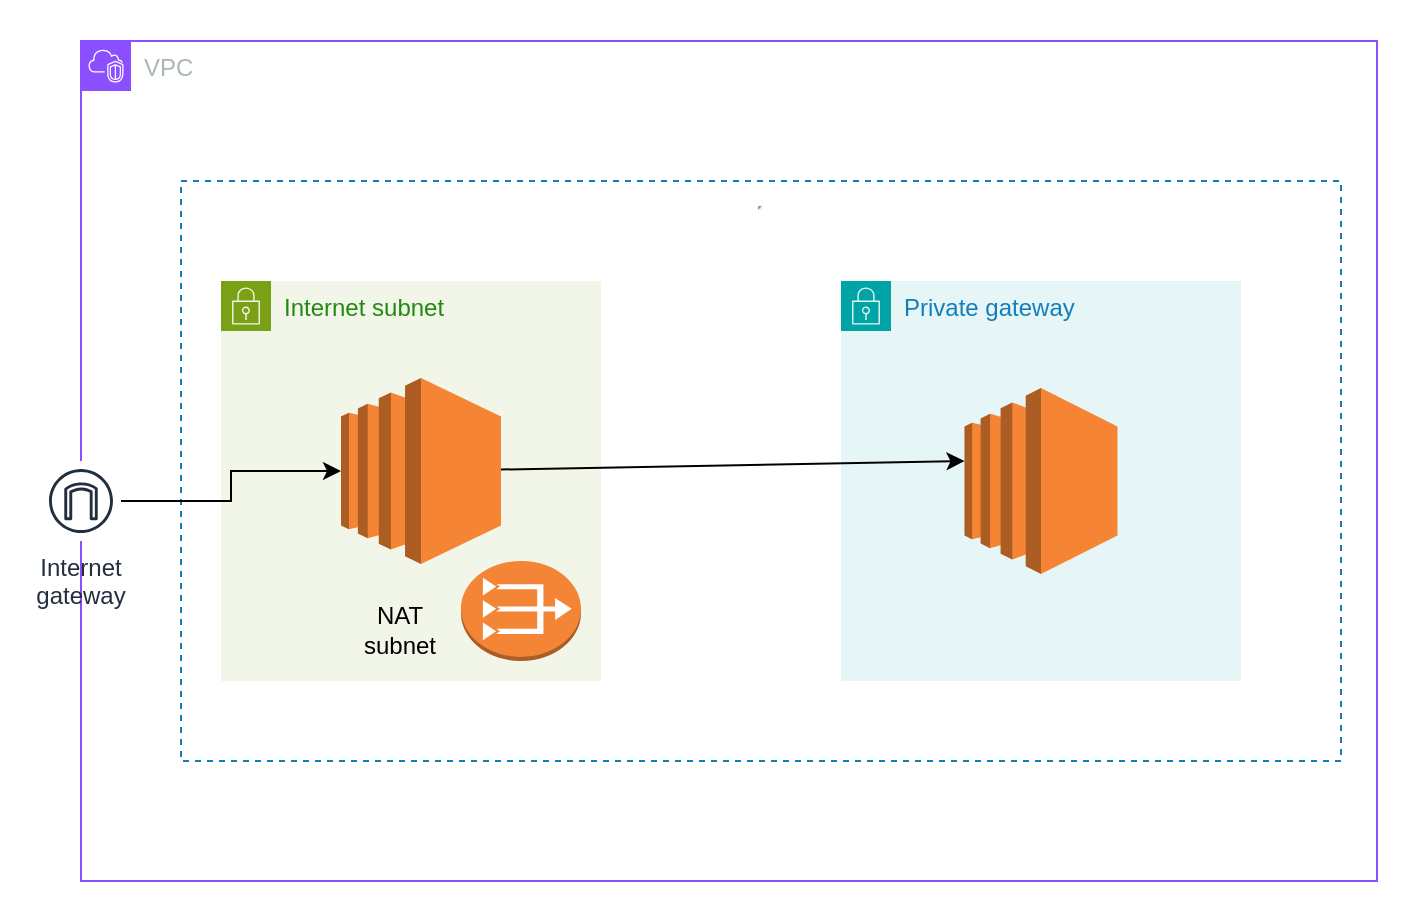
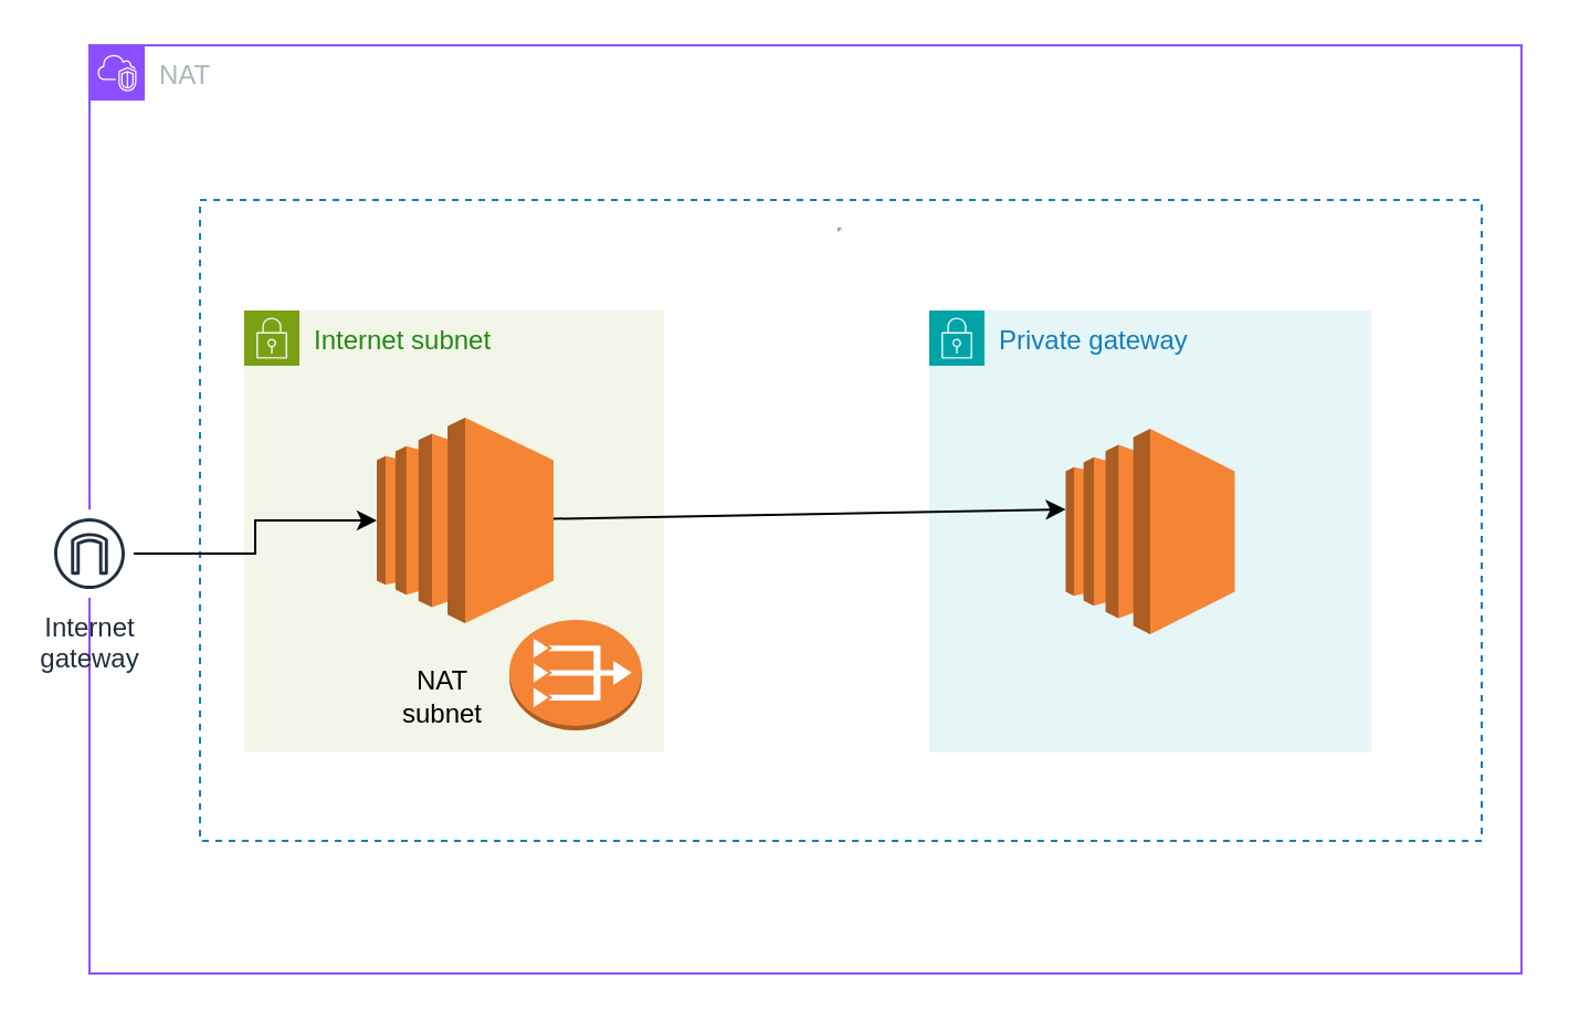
  <mxCell id="0" />
  <mxCell id="1" parent="0" />
  <mxCell id="2" value="" style="group" vertex="1" connectable="0" parent="1"><mxGeometry x="40" y="20" width="648" height="420" as="geometry" /></mxCell>
- <mxCell id="3" value="VPC" style="points=[[0,0],[0.25,0],[0.5,0],[0.75,0],[1,0],[1,0.25],[1,0.5],[1,0.75],[1,1],[0.75,1],[0.5,1],[0.25,1],[0,1],[0,0.75],[0,0.5],[0,0.25]];outlineConnect=0;gradientColor=none;html=1;whiteSpace=wrap;fontSize=12;fontStyle=0;container=0;pointerEvents=0;collapsible=0;recursiveResize=0;shape=mxgraph.aws4.group;grIcon=mxgraph.aws4.group_vpc2;strokeColor=#8C4FFF;fillColor=none;verticalAlign=top;align=left;spacingLeft=30;fontColor=#AAB7B8;dashed=0;" parent="2" vertex="1"><mxGeometry width="648" height="420" as="geometry" /></mxCell>
+ <mxCell id="3" value="NAT" style="points=[[0,0],[0.25,0],[0.5,0],[0.75,0],[1,0],[1,0.25],[1,0.5],[1,0.75],[1,1],[0.75,1],[0.5,1],[0.25,1],[0,1],[0,0.75],[0,0.5],[0,0.25]];outlineConnect=0;gradientColor=none;html=1;whiteSpace=wrap;fontSize=12;fontStyle=0;container=0;pointerEvents=0;collapsible=0;recursiveResize=0;shape=mxgraph.aws4.group;grIcon=mxgraph.aws4.group_vpc2;strokeColor=#8C4FFF;fillColor=none;verticalAlign=top;align=left;spacingLeft=30;fontColor=#AAB7B8;dashed=0;" parent="2" vertex="1"><mxGeometry width="648" height="420" as="geometry" /></mxCell>
  <mxCell id="4" value="&lt;hr&gt;" style="fillColor=none;strokeColor=#147EBA;dashed=1;verticalAlign=top;fontStyle=0;fontColor=#147EBA;whiteSpace=wrap;html=1;" parent="2" vertex="1"><mxGeometry x="50" y="70" width="580" height="290" as="geometry" /></mxCell>
  <mxCell id="5" value="WEBSERVER" style="text;html=1;align=center;verticalAlign=middle;whiteSpace=wrap;rounded=0;" parent="2" vertex="1"><mxGeometry x="115" y="165" width="60" height="30" as="geometry" /></mxCell>
  <mxCell id="6" value="DBSERVER" style="text;html=1;align=center;verticalAlign=middle;whiteSpace=wrap;rounded=0;" parent="2" vertex="1"><mxGeometry x="475" y="165" width="60" height="30" as="geometry" /></mxCell>
  <mxCell id="7" value="Internet subnet" style="points=[[0,0],[0.25,0],[0.5,0],[0.75,0],[1,0],[1,0.25],[1,0.5],[1,0.75],[1,1],[0.75,1],[0.5,1],[0.25,1],[0,1],[0,0.75],[0,0.5],[0,0.25]];outlineConnect=0;gradientColor=none;html=1;whiteSpace=wrap;fontSize=12;fontStyle=0;container=1;pointerEvents=0;collapsible=0;recursiveResize=0;shape=mxgraph.aws4.group;grIcon=mxgraph.aws4.group_security_group;grStroke=0;strokeColor=#7AA116;fillColor=#F2F6E8;verticalAlign=top;align=left;spacingLeft=30;fontColor=#248814;dashed=0;" parent="2" vertex="1"><mxGeometry x="70" y="120" width="190" height="200" as="geometry" /></mxCell>
  <mxCell id="8" value="Private gateway" style="points=[[0,0],[0.25,0],[0.5,0],[0.75,0],[1,0],[1,0.25],[1,0.5],[1,0.75],[1,1],[0.75,1],[0.5,1],[0.25,1],[0,1],[0,0.75],[0,0.5],[0,0.25]];outlineConnect=0;gradientColor=none;html=1;whiteSpace=wrap;fontSize=12;fontStyle=0;container=1;pointerEvents=0;collapsible=0;recursiveResize=0;shape=mxgraph.aws4.group;grIcon=mxgraph.aws4.group_security_group;grStroke=0;strokeColor=#00A4A6;fillColor=#E6F6F7;verticalAlign=top;align=left;spacingLeft=30;fontColor=#147EBA;dashed=0;" parent="2" vertex="1"><mxGeometry x="380" y="120" width="200" height="200" as="geometry" /></mxCell>
  <mxCell id="9" value="" style="edgeStyle=orthogonalEdgeStyle;rounded=0;orthogonalLoop=1;jettySize=auto;html=1;" edge="1" parent="2" source="10" target="13"><mxGeometry relative="1" as="geometry" /></mxCell>
  <mxCell id="10" value="Internet&#10;gateway" style="sketch=0;outlineConnect=0;fontColor=#232F3E;gradientColor=none;strokeColor=#232F3E;fillColor=#ffffff;dashed=0;verticalLabelPosition=bottom;verticalAlign=top;align=center;html=1;fontSize=12;fontStyle=0;aspect=fixed;shape=mxgraph.aws4.resourceIcon;resIcon=mxgraph.aws4.internet_gateway;" parent="2" vertex="1"><mxGeometry x="-20" y="210" width="40" height="40" as="geometry" /></mxCell>
  <mxCell id="11" value="" style="outlineConnect=0;dashed=0;verticalLabelPosition=bottom;verticalAlign=top;align=center;html=1;shape=mxgraph.aws3.vpc_nat_gateway;fillColor=#F58536;gradientColor=none;" vertex="1" parent="2"><mxGeometry x="190" y="260" width="60" height="50" as="geometry" /></mxCell>
  <mxCell id="12" value="NAT subnet" style="text;html=1;align=center;verticalAlign=middle;whiteSpace=wrap;rounded=0;" parent="2" vertex="1"><mxGeometry x="130" y="280" width="60" height="30" as="geometry" /></mxCell>
  <mxCell id="13" value="" style="outlineConnect=0;dashed=0;verticalLabelPosition=bottom;verticalAlign=top;align=center;html=1;shape=mxgraph.aws3.ec2;fillColor=#F58534;gradientColor=none;" vertex="1" parent="2"><mxGeometry x="130" y="168.5" width="80" height="93" as="geometry" /></mxCell>
  <mxCell id="14" value="" style="outlineConnect=0;dashed=0;verticalLabelPosition=bottom;verticalAlign=top;align=center;html=1;shape=mxgraph.aws3.ec2;fillColor=#F58534;gradientColor=none;" vertex="1" parent="2"><mxGeometry x="441.75" y="173.5" width="76.5" height="93" as="geometry" /></mxCell>
  <mxCell id="15" value="" style="endArrow=classic;html=1;rounded=0;entryX=0;entryY=0.5;entryDx=0;entryDy=0;entryPerimeter=0;" edge="1" parent="2" source="13"><mxGeometry width="50" height="50" relative="1" as="geometry"><mxPoint x="290" y="300" as="sourcePoint" /><mxPoint x="441.75" y="210" as="targetPoint" /></mxGeometry></mxCell>
